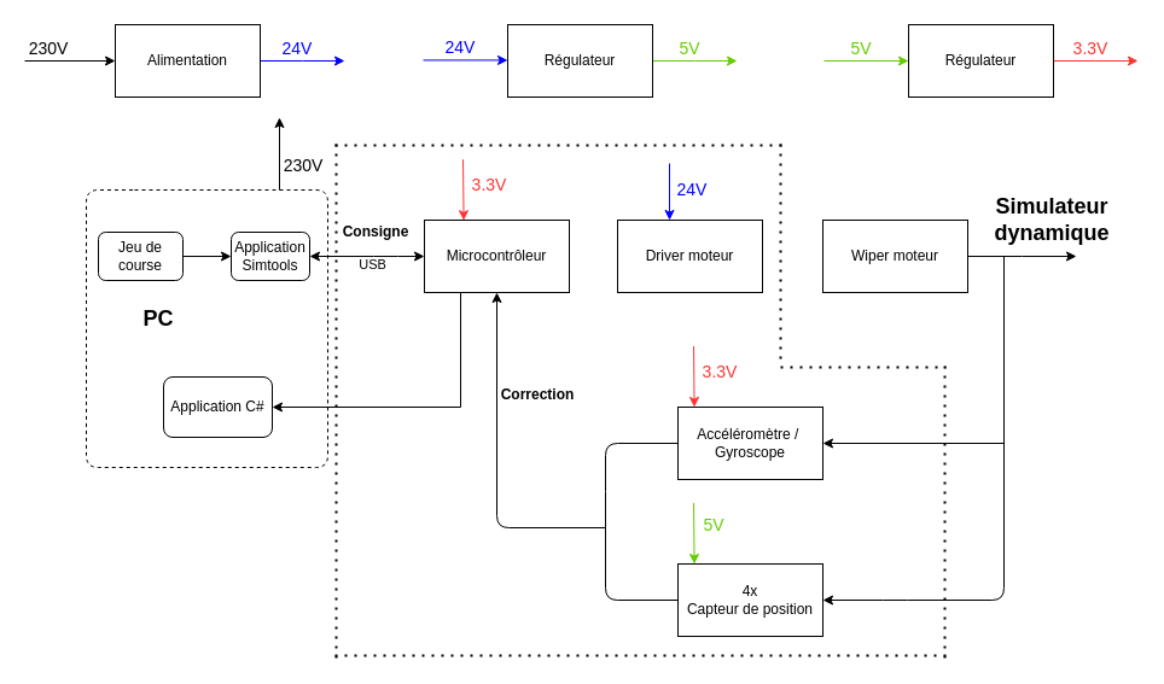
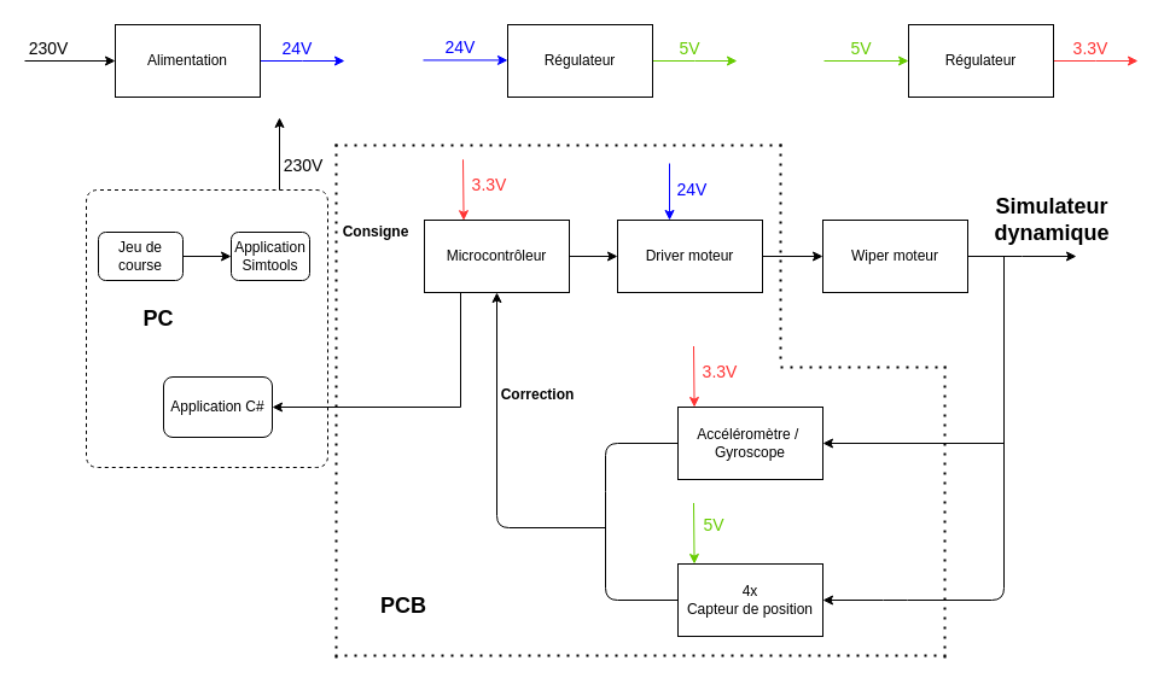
  <mxCell id="0" />
  <mxCell id="1" parent="0" />
+ <mxCell id="2" style="edgeStyle=orthogonalEdgeStyle;rounded=0;orthogonalLoop=1;jettySize=auto;html=1;entryX=0;entryY=0.5;entryDx=0;entryDy=0;" parent="1" source="3" target="5" edge="1"><mxGeometry relative="1" as="geometry" /></mxCell>
  <mxCell id="3" value="Driver moteur" style="rounded=0;whiteSpace=wrap;html=1;" parent="1" vertex="1"><mxGeometry x="511" y="182" width="120" height="60" as="geometry" /></mxCell>
  <mxCell id="4" style="edgeStyle=orthogonalEdgeStyle;rounded=0;orthogonalLoop=1;jettySize=auto;html=1;strokeColor=#000000;" parent="1" source="5" edge="1"><mxGeometry relative="1" as="geometry"><mxPoint x="891" y="212" as="targetPoint" /></mxGeometry></mxCell>
  <mxCell id="5" value="Wiper moteur" style="rounded=0;whiteSpace=wrap;html=1;" parent="1" vertex="1"><mxGeometry x="681" y="182" width="120" height="60" as="geometry" /></mxCell>
  <mxCell id="6" style="edgeStyle=orthogonalEdgeStyle;rounded=0;orthogonalLoop=1;jettySize=auto;html=1;strokeColor=#0000FF;" parent="1" source="7" edge="1"><mxGeometry relative="1" as="geometry"><mxPoint x="285" y="50" as="targetPoint" /></mxGeometry></mxCell>
  <mxCell id="7" value="Alimentation" style="rounded=0;whiteSpace=wrap;html=1;" parent="1" vertex="1"><mxGeometry x="95" y="20" width="120" height="60" as="geometry" /></mxCell>
+ <mxCell id="8" style="edgeStyle=orthogonalEdgeStyle;rounded=0;orthogonalLoop=1;jettySize=auto;html=1;entryX=0;entryY=0.5;entryDx=0;entryDy=0;" parent="1" source="9" target="3" edge="1"><mxGeometry relative="1" as="geometry" /></mxCell>
  <mxCell id="9" value="Microcontrôleur" style="rounded=0;whiteSpace=wrap;html=1;" parent="1" vertex="1"><mxGeometry x="351" y="182" width="120" height="60" as="geometry" /></mxCell>
  <mxCell id="10" value="4x&lt;div&gt;Capteur de position&lt;/div&gt;" style="rounded=0;whiteSpace=wrap;html=1;" parent="1" vertex="1"><mxGeometry x="561" y="467" width="120" height="60" as="geometry" /></mxCell>
  <mxCell id="11" value="Accéléromètre /&amp;nbsp;&lt;div&gt;Gyroscope&lt;/div&gt;" style="rounded=0;whiteSpace=wrap;html=1;" parent="1" vertex="1"><mxGeometry x="561" y="337" width="120" height="60" as="geometry" /></mxCell>
  <mxCell id="12" value="" style="endArrow=none;dashed=1;html=1;" parent="1" edge="1"><mxGeometry width="50" height="50" relative="1" as="geometry"><mxPoint x="111" y="157" as="sourcePoint" /><mxPoint x="111" y="157" as="targetPoint" /><Array as="points"><mxPoint x="271" y="157" /><mxPoint x="271" y="387" /><mxPoint x="71" y="387" /><mxPoint x="71" y="157" /></Array></mxGeometry></mxCell>
  <mxCell id="13" value="Application Simtools" style="rounded=1;whiteSpace=wrap;html=1;" parent="1" vertex="1"><mxGeometry x="191" y="192" width="65" height="40" as="geometry" /></mxCell>
  <mxCell id="14" style="edgeStyle=orthogonalEdgeStyle;rounded=0;orthogonalLoop=1;jettySize=auto;html=1;entryX=0;entryY=0.5;entryDx=0;entryDy=0;" parent="1" source="15" target="13" edge="1"><mxGeometry relative="1" as="geometry" /></mxCell>
  <mxCell id="15" value="Jeu de course" style="rounded=1;whiteSpace=wrap;html=1;" parent="1" vertex="1"><mxGeometry x="81" y="192" width="70" height="40" as="geometry" /></mxCell>
  <mxCell id="16" value="Application C#" style="rounded=1;whiteSpace=wrap;html=1;" parent="1" vertex="1"><mxGeometry x="135" y="312" width="90" height="50" as="geometry" /></mxCell>
  <mxCell id="17" value="&lt;font style=&quot;font-size: 18px&quot;&gt;&lt;b&gt;PC&lt;/b&gt;&lt;/font&gt;" style="text;html=1;strokeColor=none;fillColor=none;align=center;verticalAlign=middle;whiteSpace=wrap;rounded=0;" parent="1" vertex="1"><mxGeometry x="111" y="254" width="40" height="20" as="geometry" /></mxCell>
  <mxCell id="18" value="&lt;font style=&quot;font-size: 18px&quot;&gt;&lt;b&gt;Simulateur dynamique&lt;/b&gt;&lt;/font&gt;" style="text;html=1;strokeColor=none;fillColor=none;align=center;verticalAlign=middle;whiteSpace=wrap;rounded=0;" parent="1" vertex="1"><mxGeometry x="851" y="172" width="40" height="20" as="geometry" /></mxCell>
  <mxCell id="19" value="" style="endArrow=classic;html=1;entryX=1;entryY=0.5;entryDx=0;entryDy=0;" parent="1" target="10" edge="1"><mxGeometry width="50" height="50" relative="1" as="geometry"><mxPoint x="831" y="212" as="sourcePoint" /><mxPoint x="741" y="607" as="targetPoint" /><Array as="points"><mxPoint x="831" y="497" /><mxPoint x="741" y="497" /></Array></mxGeometry></mxCell>
  <mxCell id="20" value="" style="endArrow=classic;html=1;entryX=1;entryY=0.5;entryDx=0;entryDy=0;" parent="1" target="11" edge="1"><mxGeometry width="50" height="50" relative="1" as="geometry"><mxPoint x="831" y="367" as="sourcePoint" /><mxPoint x="821" y="357" as="targetPoint" /></mxGeometry></mxCell>
  <mxCell id="21" value="" style="endArrow=classic;html=1;entryX=0.5;entryY=1;entryDx=0;entryDy=0;" parent="1" target="9" edge="1"><mxGeometry width="50" height="50" relative="1" as="geometry"><mxPoint x="501" y="437" as="sourcePoint" /><mxPoint x="311" y="217" as="targetPoint" /><Array as="points"><mxPoint x="411" y="437" /></Array></mxGeometry></mxCell>
  <mxCell id="22" value="" style="endArrow=none;html=1;entryX=0;entryY=0.5;entryDx=0;entryDy=0;" parent="1" target="11" edge="1"><mxGeometry width="50" height="50" relative="1" as="geometry"><mxPoint x="501" y="407" as="sourcePoint" /><mxPoint x="531" y="337" as="targetPoint" /><Array as="points"><mxPoint x="501" y="367" /></Array></mxGeometry></mxCell>
  <mxCell id="23" value="" style="endArrow=none;html=1;entryX=0;entryY=0.5;entryDx=0;entryDy=0;" parent="1" target="10" edge="1"><mxGeometry width="50" height="50" relative="1" as="geometry"><mxPoint x="501" y="407" as="sourcePoint" /><mxPoint x="521" y="447" as="targetPoint" /><Array as="points"><mxPoint x="501" y="497" /></Array></mxGeometry></mxCell>
  <mxCell id="24" value="" style="endArrow=classic;html=1;strokeColor=#0000FF;" parent="1" edge="1"><mxGeometry width="50" height="50" relative="1" as="geometry"><mxPoint x="554" y="135" as="sourcePoint" /><mxPoint x="554" y="182" as="targetPoint" /></mxGeometry></mxCell>
  <mxCell id="25" value="" style="endArrow=classic;html=1;strokeColor=#000000;" parent="1" edge="1"><mxGeometry width="50" height="50" relative="1" as="geometry"><mxPoint x="231" y="157" as="sourcePoint" /><mxPoint x="231" y="97" as="targetPoint" /></mxGeometry></mxCell>
  <mxCell id="26" value="&lt;font style=&quot;font-size: 14px&quot;&gt;230V&lt;/font&gt;" style="text;html=1;strokeColor=none;fillColor=none;align=center;verticalAlign=middle;whiteSpace=wrap;rounded=0;" parent="1" vertex="1"><mxGeometry x="231" y="127" width="40" height="20" as="geometry" /></mxCell>
  <mxCell id="27" value="&lt;font style=&quot;font-size: 14px&quot; color=&quot;#0000ff&quot;&gt;24V&lt;/font&gt;" style="text;html=1;strokeColor=none;fillColor=none;align=center;verticalAlign=middle;whiteSpace=wrap;rounded=0;" parent="1" vertex="1"><mxGeometry x="226" y="30" width="40" height="20" as="geometry" /></mxCell>
  <mxCell id="28" value="&lt;font style=&quot;font-size: 14px&quot; color=&quot;#0000ff&quot;&gt;24V&lt;/font&gt;" style="text;html=1;strokeColor=none;fillColor=none;align=center;verticalAlign=middle;whiteSpace=wrap;rounded=0;" parent="1" vertex="1"><mxGeometry x="553" y="147" width="40" height="20" as="geometry" /></mxCell>
  <mxCell id="29" value="&lt;b&gt;Consigne&lt;/b&gt;" style="text;html=1;strokeColor=none;fillColor=none;align=center;verticalAlign=middle;whiteSpace=wrap;rounded=0;" parent="1" vertex="1"><mxGeometry x="291" y="182" width="40" height="20" as="geometry" /></mxCell>
  <mxCell id="30" value="&lt;b&gt;Correction&lt;/b&gt;" style="text;html=1;strokeColor=none;fillColor=none;align=center;verticalAlign=middle;whiteSpace=wrap;rounded=0;" parent="1" vertex="1"><mxGeometry x="425" y="317" width="40" height="20" as="geometry" /></mxCell>
  <mxCell id="31" value="" style="endArrow=classic;html=1;strokeColor=#000000;entryX=0;entryY=0.5;entryDx=0;entryDy=0;" parent="1" target="7" edge="1"><mxGeometry width="50" height="50" relative="1" as="geometry"><mxPoint x="20" y="50" as="sourcePoint" /><mxPoint x="0" y="40" as="targetPoint" /></mxGeometry></mxCell>
  <mxCell id="32" value="&lt;font style=&quot;font-size: 14px&quot;&gt;230V&lt;/font&gt;" style="text;html=1;strokeColor=none;fillColor=none;align=center;verticalAlign=middle;whiteSpace=wrap;rounded=0;" parent="1" vertex="1"><mxGeometry x="20" y="30" width="40" height="20" as="geometry" /></mxCell>
- <mxCell id="33" value="" style="endArrow=classic;startArrow=classic;html=1;exitX=1;exitY=0.5;exitDx=0;exitDy=0;entryX=0;entryY=0.5;entryDx=0;entryDy=0;" parent="1" source="13" target="9" edge="1"><mxGeometry width="50" height="50" relative="1" as="geometry"><mxPoint x="268.5" y="350" as="sourcePoint" /><mxPoint x="343" y="208" as="targetPoint" /><Array as="points"><mxPoint x="319" y="212" /></Array></mxGeometry></mxCell>
- <mxCell id="34" value="USB" style="edgeLabel;html=1;align=center;verticalAlign=middle;resizable=0;points=[];" parent="33" vertex="1" connectable="0"><mxGeometry x="-0.167" y="30" relative="1" as="geometry"><mxPoint x="11" y="36" as="offset" /></mxGeometry></mxCell>
  <mxCell id="35" value="" style="endArrow=none;dashed=1;html=1;dashPattern=1 3;strokeWidth=2;rounded=0;" parent="1" edge="1"><mxGeometry width="50" height="50" relative="1" as="geometry"><mxPoint x="278" y="545" as="sourcePoint" /><mxPoint x="278" y="116" as="targetPoint" /></mxGeometry></mxCell>
  <mxCell id="36" value="" style="endArrow=none;dashed=1;html=1;dashPattern=1 3;strokeWidth=2;rounded=0;" parent="1" edge="1"><mxGeometry width="50" height="50" relative="1" as="geometry"><mxPoint x="277" y="543" as="sourcePoint" /><mxPoint x="785.5" y="543" as="targetPoint" /></mxGeometry></mxCell>
  <mxCell id="37" value="" style="endArrow=none;dashed=1;html=1;dashPattern=1 3;strokeWidth=2;rounded=0;" parent="1" edge="1"><mxGeometry width="50" height="50" relative="1" as="geometry"><mxPoint x="277" y="120" as="sourcePoint" /><mxPoint x="648" y="120" as="targetPoint" /></mxGeometry></mxCell>
  <mxCell id="38" value="" style="endArrow=none;dashed=1;html=1;dashPattern=1 3;strokeWidth=2;rounded=0;" parent="1" edge="1"><mxGeometry width="50" height="50" relative="1" as="geometry"><mxPoint x="646" y="297" as="sourcePoint" /><mxPoint x="646" y="114" as="targetPoint" /></mxGeometry></mxCell>
  <mxCell id="39" value="" style="endArrow=none;dashed=1;html=1;dashPattern=1 3;strokeWidth=2;rounded=0;" parent="1" edge="1"><mxGeometry width="50" height="50" relative="1" as="geometry"><mxPoint x="782" y="545" as="sourcePoint" /><mxPoint x="782" y="297" as="targetPoint" /></mxGeometry></mxCell>
  <mxCell id="40" value="" style="endArrow=none;dashed=1;html=1;dashPattern=1 3;strokeWidth=2;rounded=0;" parent="1" edge="1"><mxGeometry width="50" height="50" relative="1" as="geometry"><mxPoint x="646" y="304" as="sourcePoint" /><mxPoint x="783" y="304" as="targetPoint" /></mxGeometry></mxCell>
+ <mxCell id="41" value="&lt;font style=&quot;font-size: 18px&quot;&gt;&lt;b&gt;PCB&lt;/b&gt;&lt;/font&gt;" style="text;html=1;strokeColor=none;fillColor=none;align=center;verticalAlign=middle;whiteSpace=wrap;rounded=0;" parent="1" vertex="1"><mxGeometry x="313.5" y="492" width="40" height="20" as="geometry" /></mxCell>
  <mxCell id="42" value="" style="endArrow=classic;html=1;rounded=0;exitX=0.25;exitY=1;exitDx=0;exitDy=0;entryX=1;entryY=0.5;entryDx=0;entryDy=0;" parent="1" source="9" target="16" edge="1"><mxGeometry width="50" height="50" relative="1" as="geometry"><mxPoint x="469" y="367" as="sourcePoint" /><mxPoint x="351" y="407" as="targetPoint" /><Array as="points"><mxPoint x="381" y="337" /></Array></mxGeometry></mxCell>
  <mxCell id="43" style="edgeStyle=orthogonalEdgeStyle;rounded=0;orthogonalLoop=1;jettySize=auto;html=1;strokeColor=#66CC00;" parent="1" source="44" edge="1"><mxGeometry relative="1" as="geometry"><mxPoint x="610" y="50" as="targetPoint" /></mxGeometry></mxCell>
  <mxCell id="44" value="Régulateur" style="rounded=0;whiteSpace=wrap;html=1;" parent="1" vertex="1"><mxGeometry x="420" y="20" width="120" height="60" as="geometry" /></mxCell>
  <mxCell id="45" value="&lt;span style=&quot;font-size: 14px;&quot;&gt;&lt;font color=&quot;#66cc00&quot;&gt;5V&lt;/font&gt;&lt;/span&gt;" style="text;html=1;strokeColor=none;fillColor=none;align=center;verticalAlign=middle;whiteSpace=wrap;rounded=0;" parent="1" vertex="1"><mxGeometry x="551" y="30" width="40" height="20" as="geometry" /></mxCell>
  <mxCell id="46" style="edgeStyle=orthogonalEdgeStyle;rounded=0;orthogonalLoop=1;jettySize=auto;html=1;strokeColor=#0000FF;" parent="1" edge="1"><mxGeometry relative="1" as="geometry"><mxPoint x="420" y="49.43" as="targetPoint" /><mxPoint x="350" y="49.43" as="sourcePoint" /></mxGeometry></mxCell>
  <mxCell id="47" value="&lt;font style=&quot;font-size: 14px&quot; color=&quot;#0000ff&quot;&gt;24V&lt;/font&gt;" style="text;html=1;strokeColor=none;fillColor=none;align=center;verticalAlign=middle;whiteSpace=wrap;rounded=0;" parent="1" vertex="1"><mxGeometry x="361" y="29.43" width="40" height="20" as="geometry" /></mxCell>
  <mxCell id="48" style="edgeStyle=orthogonalEdgeStyle;rounded=0;orthogonalLoop=1;jettySize=auto;html=1;strokeColor=#FF3333;" parent="1" source="49" edge="1"><mxGeometry relative="1" as="geometry"><mxPoint x="942" y="50" as="targetPoint" /></mxGeometry></mxCell>
  <mxCell id="49" value="Régulateur" style="rounded=0;whiteSpace=wrap;html=1;" parent="1" vertex="1"><mxGeometry x="752" y="20" width="120" height="60" as="geometry" /></mxCell>
  <mxCell id="50" value="&lt;span style=&quot;font-size: 14px;&quot;&gt;&lt;font color=&quot;#ff3333&quot;&gt;3.3V&lt;/font&gt;&lt;/span&gt;" style="text;html=1;strokeColor=none;fillColor=none;align=center;verticalAlign=middle;whiteSpace=wrap;rounded=0;" parent="1" vertex="1"><mxGeometry x="883" y="30" width="40" height="20" as="geometry" /></mxCell>
  <mxCell id="51" style="edgeStyle=orthogonalEdgeStyle;rounded=0;orthogonalLoop=1;jettySize=auto;html=1;strokeColor=#66CC00;" parent="1" edge="1"><mxGeometry relative="1" as="geometry"><mxPoint x="752" y="50" as="targetPoint" /><mxPoint x="682" y="50" as="sourcePoint" /></mxGeometry></mxCell>
  <mxCell id="52" value="&lt;span style=&quot;font-size: 14px;&quot;&gt;&lt;font color=&quot;#66cc00&quot;&gt;5V&lt;/font&gt;&lt;/span&gt;" style="text;html=1;strokeColor=none;fillColor=none;align=center;verticalAlign=middle;whiteSpace=wrap;rounded=0;" parent="1" vertex="1"><mxGeometry x="693" y="30" width="40" height="20" as="geometry" /></mxCell>
  <mxCell id="53" value="&lt;span style=&quot;font-size: 14px;&quot;&gt;&lt;font color=&quot;#ff3333&quot;&gt;3.3V&lt;/font&gt;&lt;/span&gt;" style="text;html=1;strokeColor=none;fillColor=none;align=center;verticalAlign=middle;whiteSpace=wrap;rounded=0;" parent="1" vertex="1"><mxGeometry x="385" y="143" width="40" height="20" as="geometry" /></mxCell>
  <mxCell id="54" value="" style="endArrow=classic;html=1;strokeColor=#FF3333;entryX=0.5;entryY=1;entryDx=0;entryDy=0;" parent="1" edge="1"><mxGeometry width="50" height="50" relative="1" as="geometry"><mxPoint x="383" y="131.75" as="sourcePoint" /><mxPoint x="383.57" y="182.25" as="targetPoint" /></mxGeometry></mxCell>
  <mxCell id="55" value="" style="endArrow=classic;html=1;strokeColor=#66CC00;entryX=0.5;entryY=1;entryDx=0;entryDy=0;" parent="1" edge="1"><mxGeometry width="50" height="50" relative="1" as="geometry"><mxPoint x="574" y="416.5" as="sourcePoint" /><mxPoint x="574.57" y="467" as="targetPoint" /></mxGeometry></mxCell>
  <mxCell id="56" value="&lt;span style=&quot;font-size: 14px;&quot;&gt;&lt;font color=&quot;#66cc00&quot;&gt;5V&lt;/font&gt;&lt;/span&gt;" style="text;html=1;strokeColor=none;fillColor=none;align=center;verticalAlign=middle;whiteSpace=wrap;rounded=0;" parent="1" vertex="1"><mxGeometry x="571" y="425" width="40" height="20" as="geometry" /></mxCell>
  <mxCell id="57" value="&lt;span style=&quot;font-size: 14px;&quot;&gt;&lt;font color=&quot;#ff3333&quot;&gt;3.3V&lt;/font&gt;&lt;/span&gt;" style="text;html=1;strokeColor=none;fillColor=none;align=center;verticalAlign=middle;whiteSpace=wrap;rounded=0;" parent="1" vertex="1"><mxGeometry x="576" y="297.75" width="40" height="20" as="geometry" /></mxCell>
  <mxCell id="58" value="" style="endArrow=classic;html=1;strokeColor=#FF3333;entryX=0.5;entryY=1;entryDx=0;entryDy=0;" parent="1" edge="1"><mxGeometry width="50" height="50" relative="1" as="geometry"><mxPoint x="574" y="286.5" as="sourcePoint" /><mxPoint x="574.57" y="337" as="targetPoint" /></mxGeometry></mxCell>
